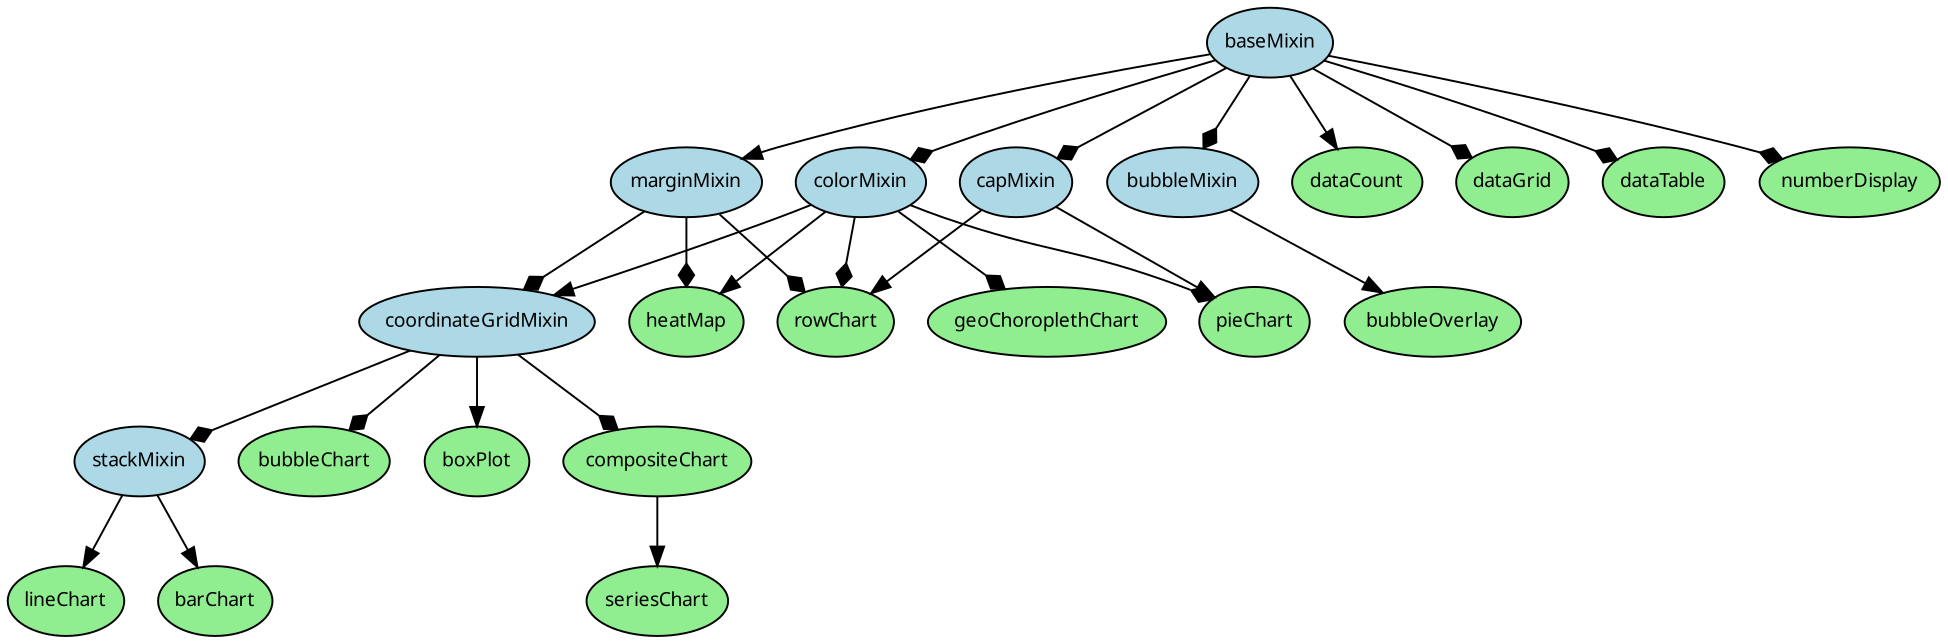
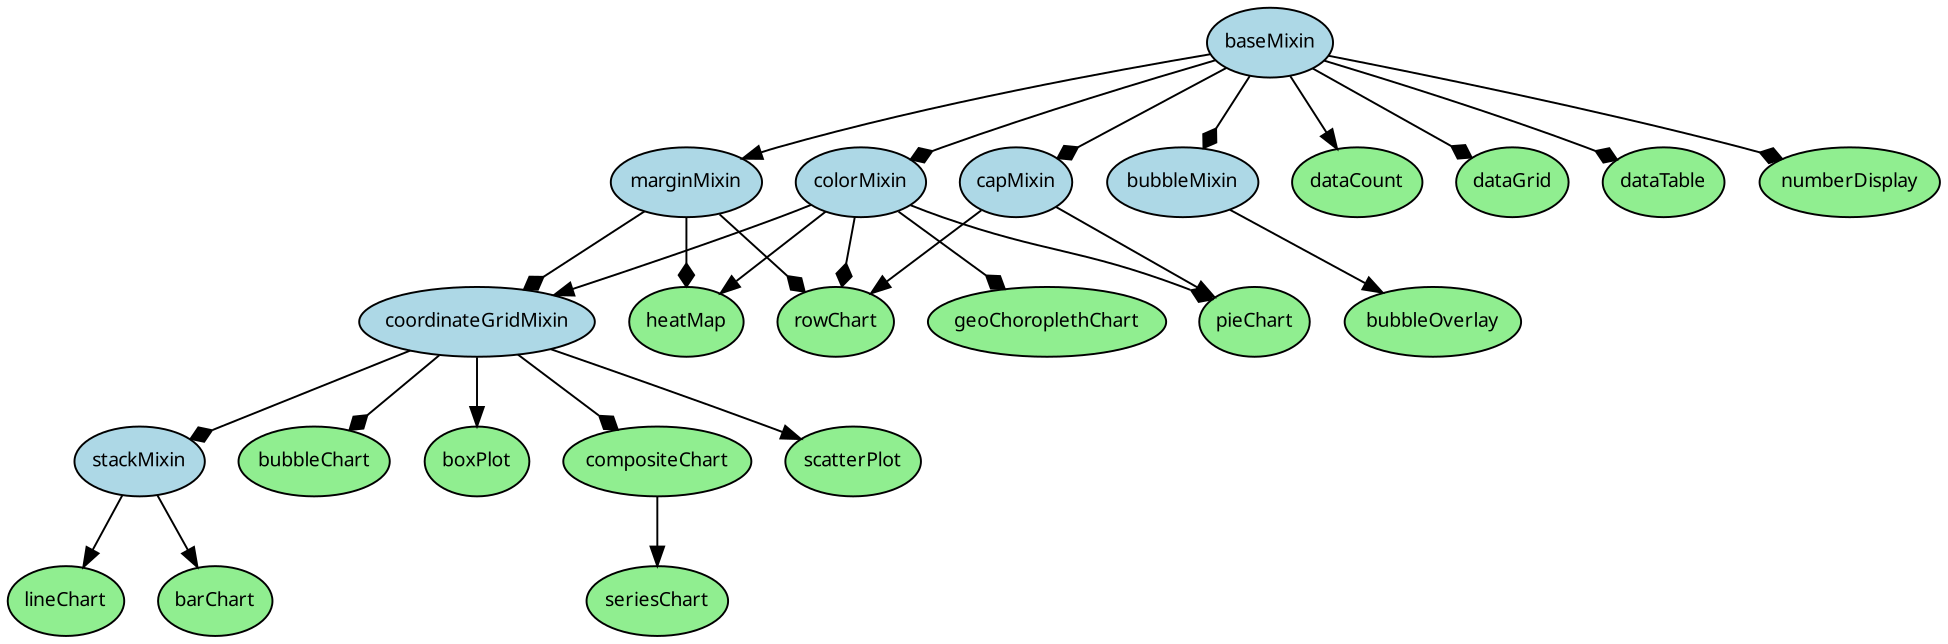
  digraph {
    rankdir=TB
    ranksep=0.5
    node [fillcolor=lightgreen fontname="sans-serif" fontsize=10 margin="0.05,0.05" style=filled]
    edge [arrowhead=diamond]
    baseMixin [fillcolor=lightblue]
    colorMixin [fillcolor=lightblue]
    marginMixin [fillcolor=lightblue]
    bubbleMixin [fillcolor=lightblue]
    coordinateGridMixin [fillcolor=lightblue]
    stackMixin [fillcolor=lightblue]
    capMixin [fillcolor=lightblue]
    dataCount
    dataGrid
    dataTable
    numberDisplay
    geoChoroplethChart
    heatMap
    pieChart
    rowChart
    bubbleOverlay
    bubbleChart
    boxPlot
    compositeChart
+   scatterPlot
    barChart
    lineChart
    seriesChart
    subgraph sub_1 {
      baseMixin
      colorMixin
      marginMixin
      bubbleMixin
      coordinateGridMixin
      stackMixin
      capMixin
    }
    baseMixin -> colorMixin
    baseMixin -> marginMixin [arrowhead=normal]
    baseMixin -> bubbleMixin
    baseMixin -> capMixin
    baseMixin -> dataCount [arrowhead=normal]
    baseMixin -> dataGrid
    baseMixin -> dataTable
    baseMixin -> numberDisplay
    colorMixin -> coordinateGridMixin [arrowhead=normal]
    colorMixin -> geoChoroplethChart
    colorMixin -> heatMap [arrowhead=normal]
    colorMixin -> pieChart
    colorMixin -> rowChart
    marginMixin -> coordinateGridMixin
    marginMixin -> heatMap
    marginMixin -> rowChart
    bubbleMixin -> bubbleOverlay [arrowhead=normal]
    coordinateGridMixin -> stackMixin
    coordinateGridMixin -> bubbleChart
    coordinateGridMixin -> boxPlot [arrowhead=normal]
    coordinateGridMixin -> compositeChart
+   coordinateGridMixin -> scatterPlot [arrowhead=normal]
    stackMixin -> barChart [arrowhead=normal]
    stackMixin -> lineChart [arrowhead=normal]
    capMixin -> pieChart [arrowhead=normal]
    capMixin -> rowChart [arrowhead=normal]
    compositeChart -> seriesChart [arrowhead=normal]
  }
